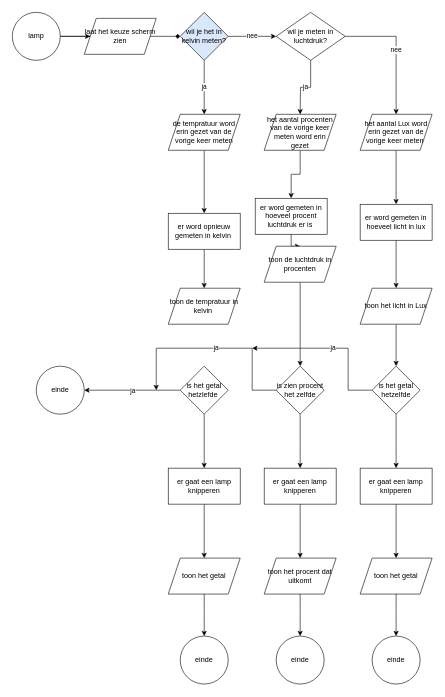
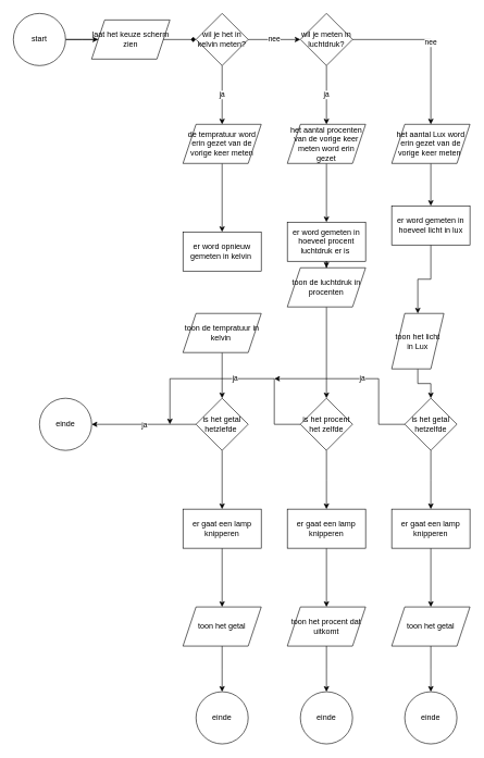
  <mxCell id="0" />
  <mxCell id="1" parent="0" />
  <mxCell id="2" value="" style="edgeStyle=orthogonalEdgeStyle;rounded=0;orthogonalLoop=1;jettySize=auto;html=1;endArrow=diamond;" edge="1" parent="1" source="4" target="7"><mxGeometry relative="1" as="geometry" /></mxCell>
  <mxCell id="3" style="edgeStyle=orthogonalEdgeStyle;rounded=0;orthogonalLoop=1;jettySize=auto;html=1;" edge="1" parent="1" source="4"><mxGeometry relative="1" as="geometry"><mxPoint x="150" y="60" as="targetPoint" /></mxGeometry></mxCell>
- <mxCell id="4" value="lamp" style="ellipse;whiteSpace=wrap;html=1;aspect=fixed;" vertex="1" parent="1"><mxGeometry x="20" y="20" width="80" height="80" as="geometry" /></mxCell>
+ <mxCell id="4" value="start" style="ellipse;whiteSpace=wrap;html=1;aspect=fixed;" vertex="1" parent="1"><mxGeometry x="20" y="20" width="80" height="80" as="geometry" /></mxCell>
  <mxCell id="5" value="nee" style="edgeStyle=orthogonalEdgeStyle;rounded=0;orthogonalLoop=1;jettySize=auto;html=1;" edge="1" parent="1" source="7" target="10"><mxGeometry relative="1" as="geometry" /></mxCell>
  <mxCell id="6" value="ja" style="edgeStyle=orthogonalEdgeStyle;rounded=0;orthogonalLoop=1;jettySize=auto;html=1;" edge="1" parent="1" source="7" target="19"><mxGeometry relative="1" as="geometry" /></mxCell>
- <mxCell id="7" value="wil je het in kelvin meten?" style="rhombus;whiteSpace=wrap;html=1;fillColor=#dae8fc;" vertex="1" parent="1"><mxGeometry x="300" y="20" width="80" height="80" as="geometry" /></mxCell>
+ <mxCell id="7" value="wil je het in kelvin meten?" style="rhombus;whiteSpace=wrap;html=1;" vertex="1" parent="1"><mxGeometry x="300" y="20" width="80" height="80" as="geometry" /></mxCell>
  <mxCell id="8" value="ja" style="edgeStyle=orthogonalEdgeStyle;rounded=0;orthogonalLoop=1;jettySize=auto;html=1;entryX=0.5;entryY=0;entryDx=0;entryDy=0;" edge="1" parent="1" source="10"><mxGeometry relative="1" as="geometry"><mxPoint x="500" y="190" as="targetPoint" /></mxGeometry></mxCell>
  <mxCell id="9" value="nee" style="edgeStyle=orthogonalEdgeStyle;rounded=0;orthogonalLoop=1;jettySize=auto;html=1;" edge="1" parent="1" source="10" target="23"><mxGeometry relative="1" as="geometry" /></mxCell>
- <mxCell id="10" value="wil je meten in luchtdruk?" style="rhombus;whiteSpace=wrap;html=1;" vertex="1" parent="1"><mxGeometry x="460" y="20" width="115" height="80" as="geometry" /></mxCell>
+ <mxCell id="10" value="wil je meten in luchtdruk?" style="rhombus;whiteSpace=wrap;html=1;" vertex="1" parent="1"><mxGeometry x="460" y="20" width="80" height="80" as="geometry" /></mxCell>
  <mxCell id="11" value="laat het keuze scherm zien" style="shape=parallelogram;perimeter=parallelogramPerimeter;whiteSpace=wrap;html=1;fixedSize=1;" vertex="1" parent="1"><mxGeometry x="140" y="30" width="120" height="60" as="geometry" /></mxCell>
- <mxCell id="12" value="" style="edgeStyle=orthogonalEdgeStyle;rounded=0;orthogonalLoop=1;jettySize=auto;html=1;" edge="1" parent="1" source="13" target="25"><mxGeometry relative="1" as="geometry" /></mxCell>
  <mxCell id="13" value="er word opnieuw gemeten in kelvin&amp;nbsp;" style="rounded=0;whiteSpace=wrap;html=1;" vertex="1" parent="1"><mxGeometry x="280" y="355" width="120" height="60" as="geometry" /></mxCell>
  <mxCell id="14" value="" style="edgeStyle=orthogonalEdgeStyle;rounded=0;orthogonalLoop=1;jettySize=auto;html=1;" edge="1" parent="1" source="15" target="27"><mxGeometry relative="1" as="geometry" /></mxCell>
- <mxCell id="15" value="er word gemeten in hoeveel procent luchtdruk er is&amp;nbsp;" style="rounded=0;whiteSpace=wrap;html=1;" vertex="1" parent="1"><mxGeometry x="425" y="330" width="120" height="60" as="geometry" /></mxCell>
+ <mxCell id="15" value="er word gemeten in hoeveel procent luchtdruk er is&amp;nbsp;" style="rounded=0;whiteSpace=wrap;html=1;" vertex="1" parent="1"><mxGeometry x="440" y="340" width="120" height="60" as="geometry" /></mxCell>
  <mxCell id="16" value="" style="edgeStyle=orthogonalEdgeStyle;rounded=0;orthogonalLoop=1;jettySize=auto;html=1;" edge="1" parent="1" source="17" target="29"><mxGeometry relative="1" as="geometry" /></mxCell>
- <mxCell id="17" value="er word gemeten in hoeveel licht in lux" style="rounded=0;whiteSpace=wrap;html=1;" vertex="1" parent="1"><mxGeometry x="600" y="340" width="120" height="60" as="geometry" /></mxCell>
+ <mxCell id="17" value="er word gemeten in hoeveel licht in lux" style="rounded=0;whiteSpace=wrap;html=1;" vertex="1" parent="1"><mxGeometry x="600" y="315" width="120" height="60" as="geometry" /></mxCell>
  <mxCell id="18" style="edgeStyle=orthogonalEdgeStyle;rounded=0;orthogonalLoop=1;jettySize=auto;html=1;entryX=0.5;entryY=0;entryDx=0;entryDy=0;" edge="1" parent="1" source="19" target="13"><mxGeometry relative="1" as="geometry" /></mxCell>
  <mxCell id="19" value="de tempratuur word erin gezet van de vorige keer meten" style="shape=parallelogram;perimeter=parallelogramPerimeter;whiteSpace=wrap;html=1;fixedSize=1;" vertex="1" parent="1"><mxGeometry x="280" y="190" width="120" height="60" as="geometry" /></mxCell>
  <mxCell id="20" style="edgeStyle=orthogonalEdgeStyle;rounded=0;orthogonalLoop=1;jettySize=auto;html=1;entryX=0.5;entryY=0;entryDx=0;entryDy=0;" edge="1" parent="1" source="21" target="15"><mxGeometry relative="1" as="geometry" /></mxCell>
  <mxCell id="21" value="het aantal procenten van de vorige keer meten word erin gezet" style="shape=parallelogram;perimeter=parallelogramPerimeter;whiteSpace=wrap;html=1;fixedSize=1;" vertex="1" parent="1"><mxGeometry x="440" y="190" width="120" height="60" as="geometry" /></mxCell>
  <mxCell id="22" style="edgeStyle=orthogonalEdgeStyle;rounded=0;orthogonalLoop=1;jettySize=auto;html=1;entryX=0.5;entryY=0;entryDx=0;entryDy=0;" edge="1" parent="1" source="23" target="17"><mxGeometry relative="1" as="geometry" /></mxCell>
  <mxCell id="23" value="het aantal Lux word erin gezet van de vorige keer meten&amp;nbsp;" style="shape=parallelogram;perimeter=parallelogramPerimeter;whiteSpace=wrap;html=1;fixedSize=1;" vertex="1" parent="1"><mxGeometry x="600" y="190" width="120" height="60" as="geometry" /></mxCell>
+ <mxCell id="24" value="" style="edgeStyle=orthogonalEdgeStyle;rounded=0;orthogonalLoop=1;jettySize=auto;html=1;" edge="1" parent="1" source="25" target="32"><mxGeometry relative="1" as="geometry" /></mxCell>
  <mxCell id="25" value="toon de tempratuur in kelvin&amp;nbsp;" style="shape=parallelogram;perimeter=parallelogramPerimeter;whiteSpace=wrap;html=1;fixedSize=1;rounded=0;" vertex="1" parent="1"><mxGeometry x="280" y="480" width="120" height="60" as="geometry" /></mxCell>
  <mxCell id="26" value="" style="edgeStyle=orthogonalEdgeStyle;rounded=0;orthogonalLoop=1;jettySize=auto;html=1;" edge="1" parent="1" source="27" target="35"><mxGeometry relative="1" as="geometry" /></mxCell>
  <mxCell id="27" value="toon de luchtdruk in procenten" style="shape=parallelogram;perimeter=parallelogramPerimeter;whiteSpace=wrap;html=1;fixedSize=1;rounded=0;" vertex="1" parent="1"><mxGeometry x="440" y="410" width="120" height="60" as="geometry" /></mxCell>
  <mxCell id="28" value="" style="edgeStyle=orthogonalEdgeStyle;rounded=0;orthogonalLoop=1;jettySize=auto;html=1;" edge="1" parent="1" source="29" target="38"><mxGeometry relative="1" as="geometry" /></mxCell>
- <mxCell id="29" value="toon het licht in Lux" style="shape=parallelogram;perimeter=parallelogramPerimeter;whiteSpace=wrap;html=1;fixedSize=1;rounded=0;" vertex="1" parent="1"><mxGeometry x="600" y="480" width="120" height="60" as="geometry" /></mxCell>
+ <mxCell id="29" value="toon het licht in Lux" style="shape=parallelogram;perimeter=parallelogramPerimeter;whiteSpace=wrap;html=1;fixedSize=1;rounded=0;" vertex="1" parent="1"><mxGeometry x="600" y="480" width="80" height="85" as="geometry" /></mxCell>
  <mxCell id="30" value="ja" style="edgeStyle=orthogonalEdgeStyle;rounded=0;orthogonalLoop=1;jettySize=auto;html=1;" edge="1" parent="1" source="32"><mxGeometry relative="1" as="geometry"><mxPoint x="140" y="650" as="targetPoint" /></mxGeometry></mxCell>
  <mxCell id="31" value="" style="edgeStyle=orthogonalEdgeStyle;rounded=0;orthogonalLoop=1;jettySize=auto;html=1;" edge="1" parent="1" source="32" target="41"><mxGeometry relative="1" as="geometry" /></mxCell>
  <mxCell id="32" value="is het getal hetzlefde&amp;nbsp;" style="rhombus;whiteSpace=wrap;html=1;rounded=0;" vertex="1" parent="1"><mxGeometry x="300" y="610" width="80" height="80" as="geometry" /></mxCell>
  <mxCell id="33" value="ja" style="edgeStyle=orthogonalEdgeStyle;rounded=0;orthogonalLoop=1;jettySize=auto;html=1;" edge="1" parent="1" source="35"><mxGeometry relative="1" as="geometry"><mxPoint x="260" y="650" as="targetPoint" /><Array as="points"><mxPoint x="420" y="650" /><mxPoint x="420" y="580" /><mxPoint x="260" y="580" /><mxPoint x="260" y="650" /></Array></mxGeometry></mxCell>
  <mxCell id="34" value="" style="edgeStyle=orthogonalEdgeStyle;rounded=0;orthogonalLoop=1;jettySize=auto;html=1;" edge="1" parent="1" source="35"><mxGeometry relative="1" as="geometry"><mxPoint x="500" y="780" as="targetPoint" /></mxGeometry></mxCell>
- <mxCell id="35" value="is zien procent het zelfde" style="rhombus;whiteSpace=wrap;html=1;rounded=0;" vertex="1" parent="1"><mxGeometry x="460" y="610" width="80" height="80" as="geometry" /></mxCell>
+ <mxCell id="35" value="is het procent het zelfde" style="rhombus;whiteSpace=wrap;html=1;rounded=0;" vertex="1" parent="1"><mxGeometry x="460" y="610" width="80" height="80" as="geometry" /></mxCell>
  <mxCell id="36" value="ja" style="edgeStyle=orthogonalEdgeStyle;rounded=0;orthogonalLoop=1;jettySize=auto;html=1;" edge="1" parent="1" source="38"><mxGeometry relative="1" as="geometry"><mxPoint x="420" y="580" as="targetPoint" /><Array as="points"><mxPoint x="580" y="650" /></Array></mxGeometry></mxCell>
  <mxCell id="37" value="" style="edgeStyle=orthogonalEdgeStyle;rounded=0;orthogonalLoop=1;jettySize=auto;html=1;" edge="1" parent="1" source="38"><mxGeometry relative="1" as="geometry"><mxPoint x="660" y="780" as="targetPoint" /></mxGeometry></mxCell>
  <mxCell id="38" value="is het getal hetzelfde" style="rhombus;whiteSpace=wrap;html=1;rounded=0;" vertex="1" parent="1"><mxGeometry x="620" y="610" width="80" height="80" as="geometry" /></mxCell>
  <mxCell id="39" value="einde" style="ellipse;whiteSpace=wrap;html=1;aspect=fixed;" vertex="1" parent="1"><mxGeometry x="60" y="610" width="80" height="80" as="geometry" /></mxCell>
  <mxCell id="40" style="edgeStyle=orthogonalEdgeStyle;rounded=0;orthogonalLoop=1;jettySize=auto;html=1;" edge="1" parent="1" source="41" target="47"><mxGeometry relative="1" as="geometry"><mxPoint x="340" y="940" as="targetPoint" /><Array as="points"><mxPoint x="340" y="940" /></Array></mxGeometry></mxCell>
  <mxCell id="41" value="er gaat een lamp knipperen" style="whiteSpace=wrap;html=1;rounded=0;" vertex="1" parent="1"><mxGeometry x="280" y="780" width="120" height="60" as="geometry" /></mxCell>
  <mxCell id="42" style="edgeStyle=orthogonalEdgeStyle;rounded=0;orthogonalLoop=1;jettySize=auto;html=1;" edge="1" parent="1" source="43" target="49"><mxGeometry relative="1" as="geometry" /></mxCell>
  <mxCell id="43" value="er gaat een lamp knipperen" style="whiteSpace=wrap;html=1;rounded=0;" vertex="1" parent="1"><mxGeometry x="440" y="780" width="120" height="60" as="geometry" /></mxCell>
  <mxCell id="44" style="edgeStyle=orthogonalEdgeStyle;rounded=0;orthogonalLoop=1;jettySize=auto;html=1;entryX=0.5;entryY=0;entryDx=0;entryDy=0;" edge="1" parent="1" source="45" target="51"><mxGeometry relative="1" as="geometry" /></mxCell>
  <mxCell id="45" value="er gaat een lamp knipperen" style="whiteSpace=wrap;html=1;rounded=0;" vertex="1" parent="1"><mxGeometry x="600" y="780" width="120" height="60" as="geometry" /></mxCell>
  <mxCell id="46" style="edgeStyle=orthogonalEdgeStyle;rounded=0;orthogonalLoop=1;jettySize=auto;html=1;" edge="1" parent="1" source="47"><mxGeometry relative="1" as="geometry"><mxPoint x="340" y="1060" as="targetPoint" /></mxGeometry></mxCell>
  <mxCell id="47" value="toon het getal" style="shape=parallelogram;perimeter=parallelogramPerimeter;whiteSpace=wrap;html=1;fixedSize=1;" vertex="1" parent="1"><mxGeometry x="280" y="930" width="120" height="60" as="geometry" /></mxCell>
  <mxCell id="48" style="edgeStyle=orthogonalEdgeStyle;rounded=0;orthogonalLoop=1;jettySize=auto;html=1;" edge="1" parent="1" source="49"><mxGeometry relative="1" as="geometry"><mxPoint x="500" y="1060" as="targetPoint" /></mxGeometry></mxCell>
  <mxCell id="49" value="toon het procent dat uitkomt" style="shape=parallelogram;perimeter=parallelogramPerimeter;whiteSpace=wrap;html=1;fixedSize=1;" vertex="1" parent="1"><mxGeometry x="440" y="930" width="120" height="60" as="geometry" /></mxCell>
  <mxCell id="50" style="edgeStyle=orthogonalEdgeStyle;rounded=0;orthogonalLoop=1;jettySize=auto;html=1;" edge="1" parent="1" source="51"><mxGeometry relative="1" as="geometry"><mxPoint x="660" y="1060" as="targetPoint" /></mxGeometry></mxCell>
  <mxCell id="51" value="toon het getal" style="shape=parallelogram;perimeter=parallelogramPerimeter;whiteSpace=wrap;html=1;fixedSize=1;" vertex="1" parent="1"><mxGeometry x="600" y="930" width="120" height="60" as="geometry" /></mxCell>
  <mxCell id="52" value="einde" style="ellipse;whiteSpace=wrap;html=1;aspect=fixed;" vertex="1" parent="1"><mxGeometry x="300" y="1060" width="80" height="80" as="geometry" /></mxCell>
  <mxCell id="53" value="einde" style="ellipse;whiteSpace=wrap;html=1;aspect=fixed;" vertex="1" parent="1"><mxGeometry x="460" y="1060" width="80" height="80" as="geometry" /></mxCell>
  <mxCell id="54" value="einde" style="ellipse;whiteSpace=wrap;html=1;aspect=fixed;" vertex="1" parent="1"><mxGeometry x="620" y="1060" width="80" height="80" as="geometry" /></mxCell>
